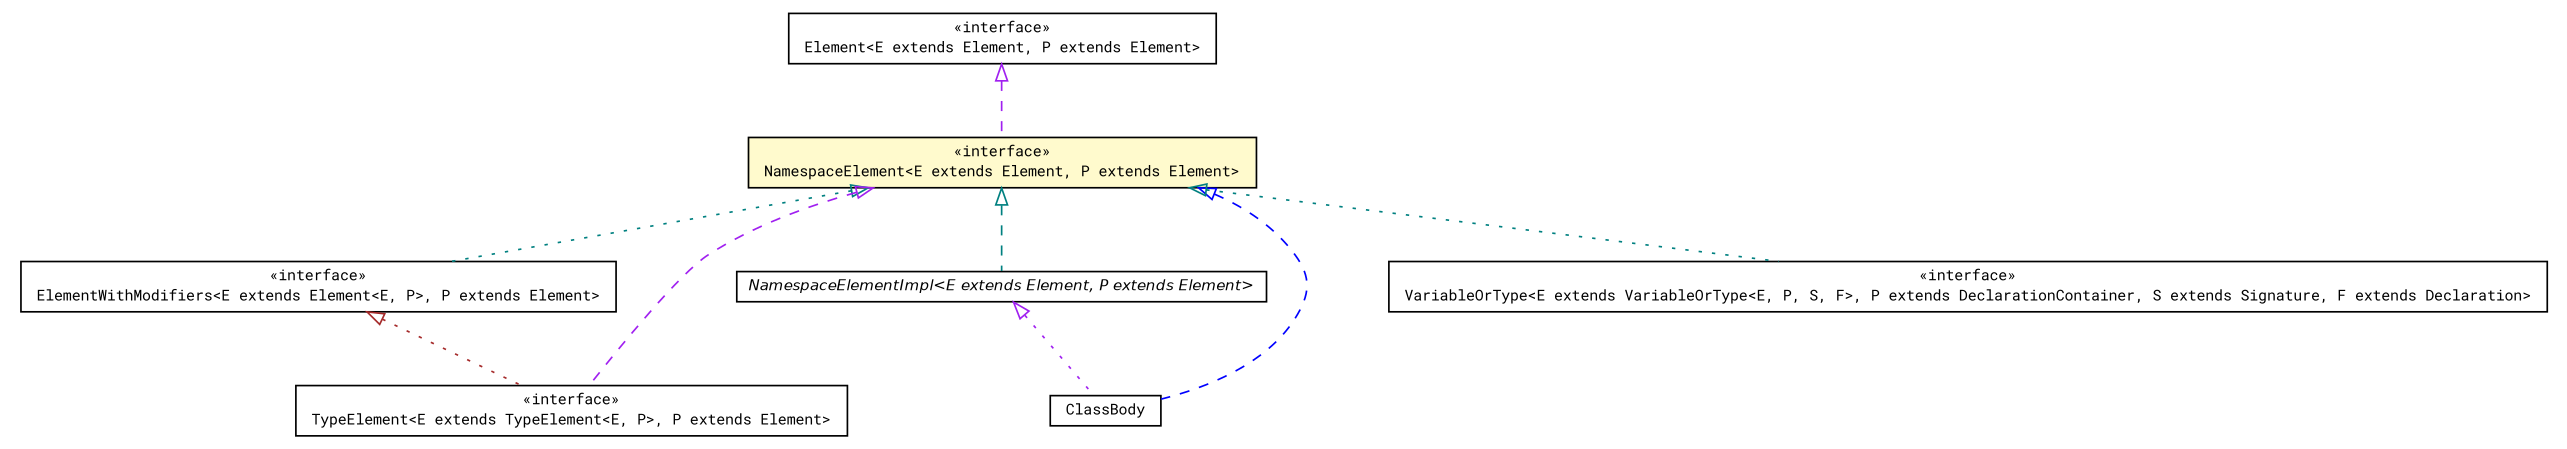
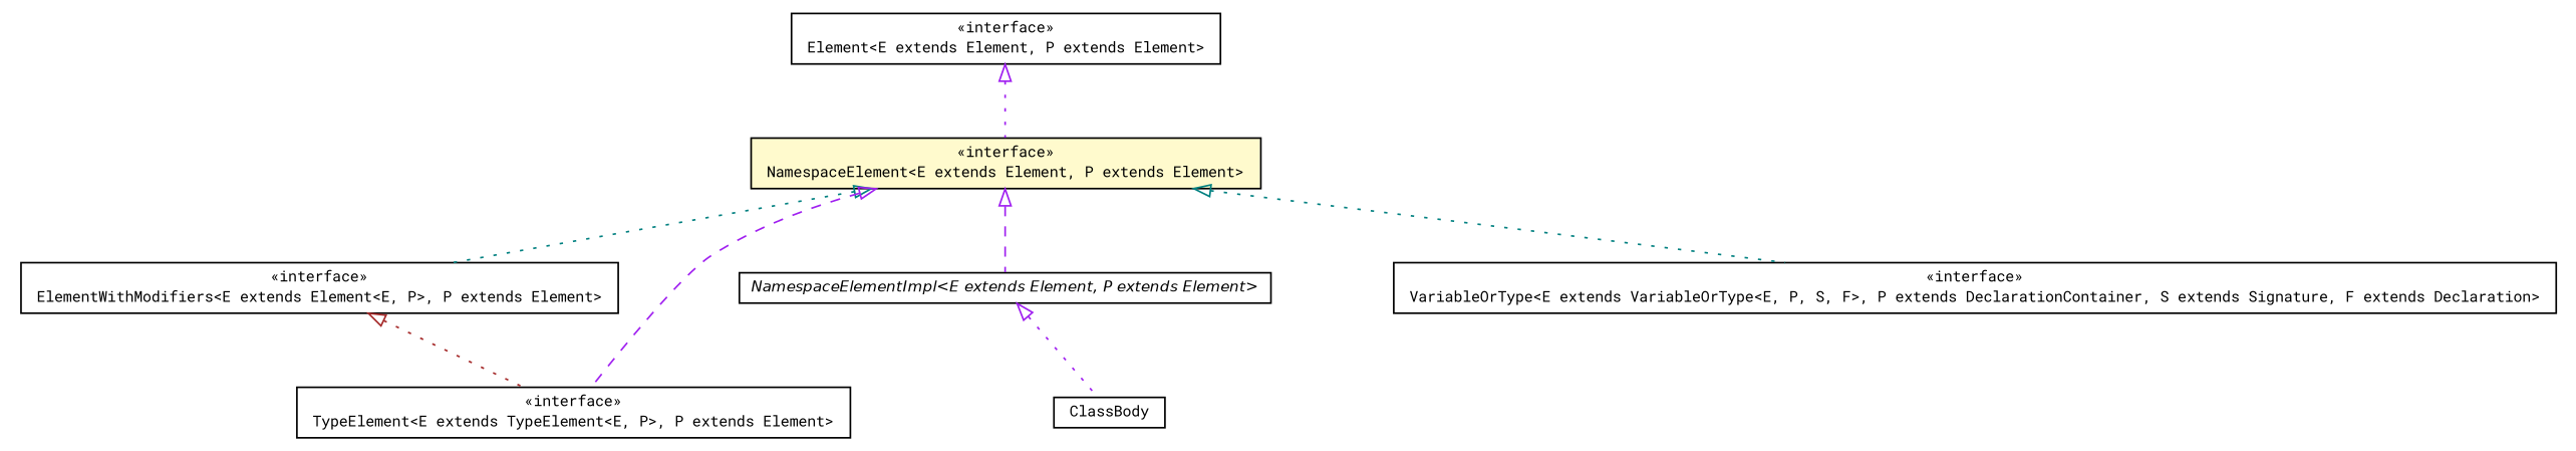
  digraph {
    fontname="Roboto Mono"
    nodesep=0.25
    ranksep=0.5
    node [fontcolor=black fontname="Roboto Mono" fontsize=9.0 shape=plaintext]
    edge [arrowtail=empty color=purple dir=back fontname="Roboto Mono" fontsize=10 headport=p labelfontname=Helvetica labelfontsize=10 style=dashed tailport=p]
    n1 [label=<<table title="chameleon.core.element.Element" border="0" cellborder="1" cellspacing="0" cellpadding="2" port="p" href="../element/Element.html"> 		<tr><td><table border="0" cellspacing="0" cellpadding="1"> <tr><td align="center" balign="center"> &#171;interface&#187; </td></tr> <tr><td align="center" balign="center"> Element&lt;E extends Element, P extends Element&gt; </td></tr> 		</table></td></tr> 		</table>>]
    n2 [label=<<table title="chameleon.core.namespace.NamespaceElement" border="0" cellborder="1" cellspacing="0" cellpadding="2" port="p" bgcolor="lemonChiffon" href="./NamespaceElement.html"> 		<tr><td><table border="0" cellspacing="0" cellpadding="1"> <tr><td align="center" balign="center"> &#171;interface&#187; </td></tr> <tr><td align="center" balign="center"> NamespaceElement&lt;E extends Element, P extends Element&gt; </td></tr> 		</table></td></tr> 		</table>>]
    n3 [label=<<table title="chameleon.core.modifier.ElementWithModifiers" border="0" cellborder="1" cellspacing="0" cellpadding="2" port="p" href="../modifier/ElementWithModifiers.html"> 		<tr><td><table border="0" cellspacing="0" cellpadding="1"> <tr><td align="center" balign="center"> &#171;interface&#187; </td></tr> <tr><td align="center" balign="center"> ElementWithModifiers&lt;E extends Element&lt;E, P&gt;, P extends Element&gt; </td></tr> 		</table></td></tr> 		</table>>]
    n4 [label=<<table title="chameleon.core.type.TypeElement" border="0" cellborder="1" cellspacing="0" cellpadding="2" port="p" href="../type/TypeElement.html"> 		<tr><td><table border="0" cellspacing="0" cellpadding="1"> <tr><td align="center" balign="center"> &#171;interface&#187; </td></tr> <tr><td align="center" balign="center"> TypeElement&lt;E extends TypeElement&lt;E, P&gt;, P extends Element&gt; </td></tr> 		</table></td></tr> 		</table>>]
    n5 [label=<<table title="chameleon.core.namespace.NamespaceElementImpl" border="0" cellborder="1" cellspacing="0" cellpadding="2" port="p" href="./NamespaceElementImpl.html"> 		<tr><td><table border="0" cellspacing="0" cellpadding="1"> <tr><td align="center" balign="center"><font face="Helvetica-Oblique"> NamespaceElementImpl&lt;E extends Element, P extends Element&gt; </font></td></tr> 		</table></td></tr> 		</table>>]
    n6 [label=<<table title="chameleon.core.type.ClassBody" border="0" cellborder="1" cellspacing="0" cellpadding="2" port="p" href="../type/ClassBody.html"> 		<tr><td><table border="0" cellspacing="0" cellpadding="1"> <tr><td align="center" balign="center"> ClassBody </td></tr> 		</table></td></tr> 		</table>>]
    n7 [label=<<table title="chameleon.core.type.VariableOrType" border="0" cellborder="1" cellspacing="0" cellpadding="2" port="p" href="../type/VariableOrType.html"> 		<tr><td><table border="0" cellspacing="0" cellpadding="1"> <tr><td align="center" balign="center"> &#171;interface&#187; </td></tr> <tr><td align="center" balign="center"> VariableOrType&lt;E extends VariableOrType&lt;E, P, S, F&gt;, P extends DeclarationContainer, S extends Signature, F extends Declaration&gt; </td></tr> 		</table></td></tr> 		</table>>]
-   n1 -> n2
+   n1 -> n2 [style=dotted]
    n2 -> n3 [color=teal style=dotted]
    n2 -> n4
-   n2 -> n5 [color=teal]
-   n2 -> n6 [color=blue]
+   n2 -> n5
    n2 -> n7 [color=teal style=dotted]
    n3 -> n4 [color=brown style=dotted]
    n5 -> n6 [style=dotted]
  }
